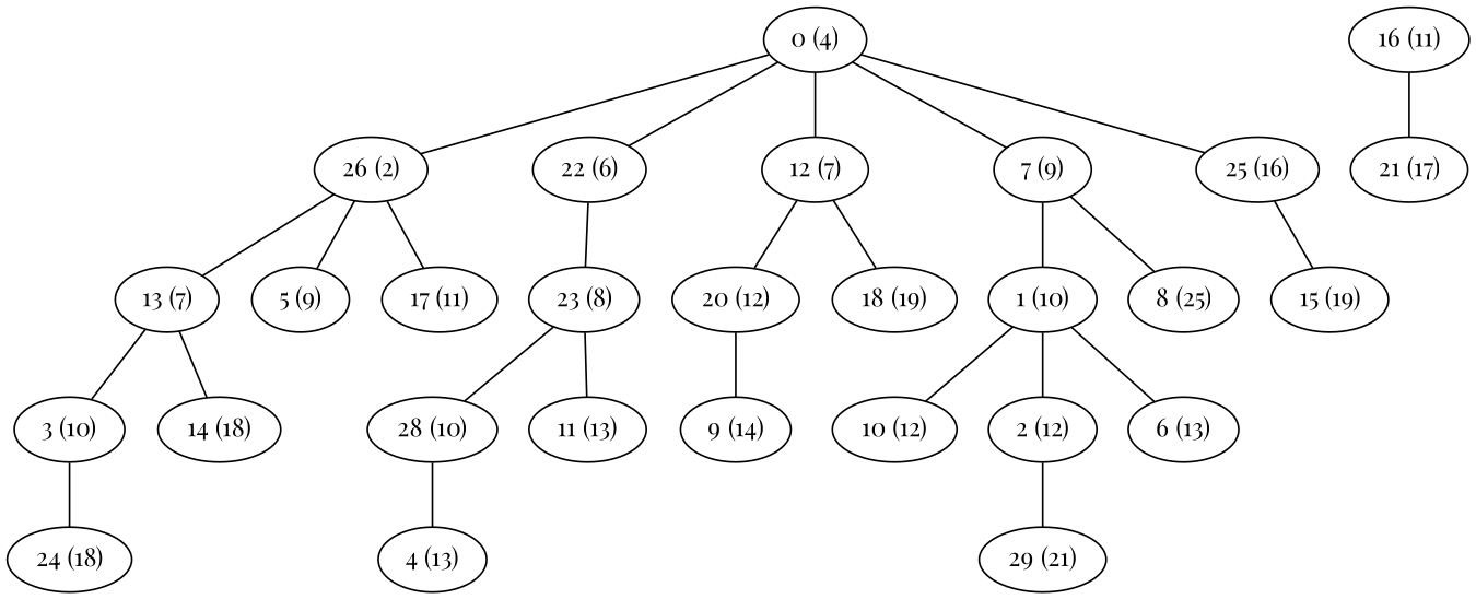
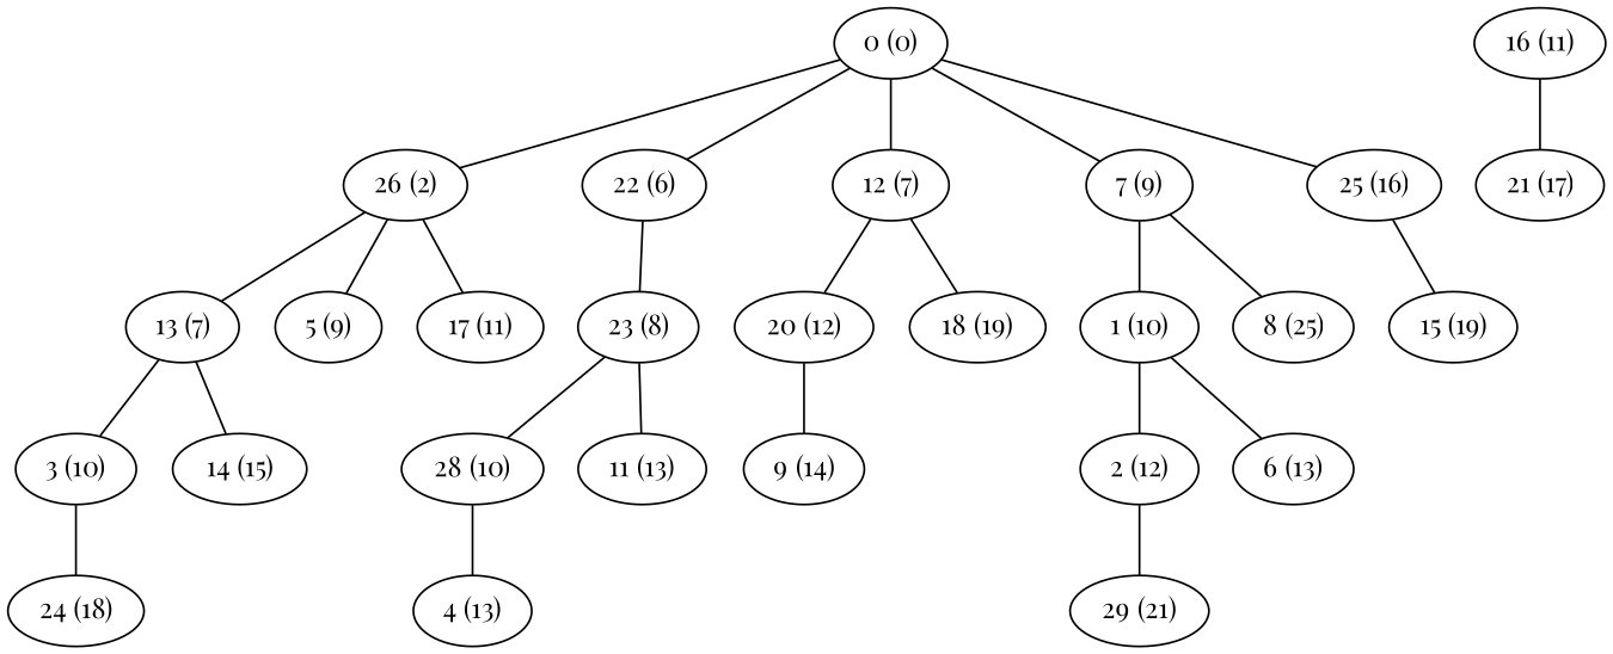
  graph {
    fontname="Playfair Display"
    node [fontname="Playfair Display"]
    edge [fontname="Playfair Display"]
-   "0 (0)" [label="0 (4)"]
+   "0 (0)"
    "26 (2)"
    "22 (6)"
    "12 (7)"
    "7 (9)"
    "25 (16)"
    "13 (7)"
    "5 (9)"
    "17 (11)"
    "23 (8)"
    "20 (12)"
    "18 (19)"
    "1 (10)"
    "8 (25)"
    "15 (19)"
    "3 (10)"
-   "14 (15)" [label="14 (18)"]
+   "14 (15)"
    "28 (10)"
    "11 (13)"
    "24 (18)"
    "9 (14)"
    "4 (13)"
-   "10 (12)"
    "2 (12)"
    "6 (13)"
    "16 (11)"
    "21 (17)"
    "29 (21)"
    "0 (0)" -- "26 (2)"
    "0 (0)" -- "22 (6)"
    "0 (0)" -- "12 (7)"
    "0 (0)" -- "7 (9)"
    "0 (0)" -- "25 (16)"
    "26 (2)" -- "13 (7)"
    "26 (2)" -- "5 (9)"
    "26 (2)" -- "17 (11)"
    "22 (6)" -- "23 (8)"
    "12 (7)" -- "20 (12)"
    "12 (7)" -- "18 (19)"
    "7 (9)" -- "1 (10)"
    "7 (9)" -- "8 (25)"
    "25 (16)" -- "15 (19)"
    "13 (7)" -- "3 (10)"
    "13 (7)" -- "14 (15)"
    "23 (8)" -- "28 (10)"
    "23 (8)" -- "11 (13)"
    "20 (12)" -- "9 (14)"
-   "1 (10)" -- "10 (12)"
    "1 (10)" -- "2 (12)"
    "1 (10)" -- "6 (13)"
    "3 (10)" -- "24 (18)"
    "28 (10)" -- "4 (13)"
    "2 (12)" -- "29 (21)"
    "16 (11)" -- "21 (17)"
  }
